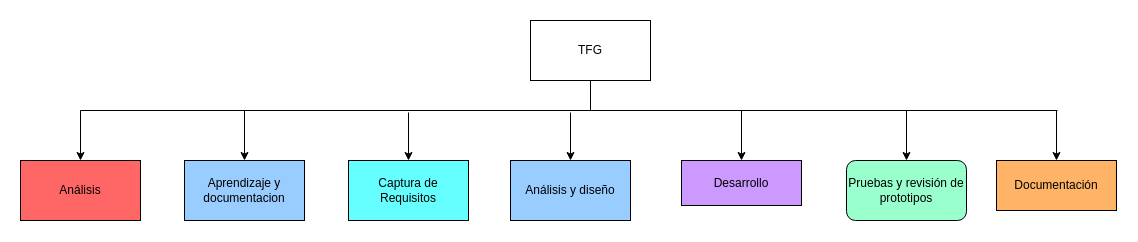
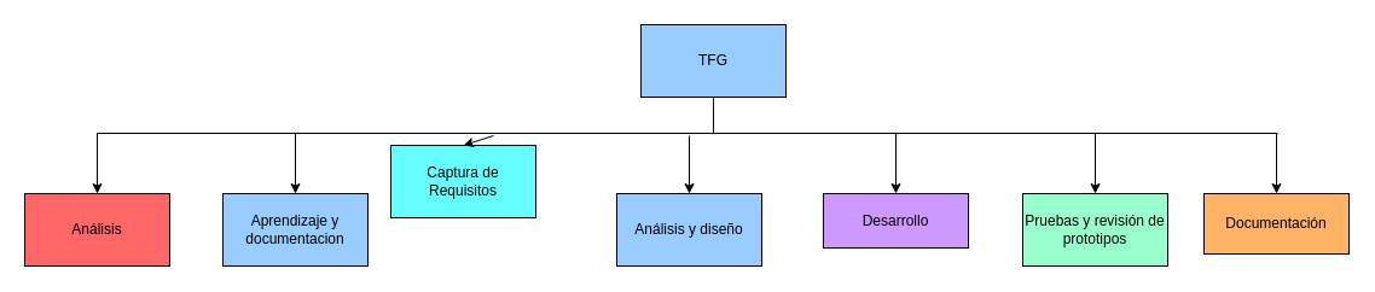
  <mxCell id="0" />
  <mxCell id="1" parent="0" />
  <mxCell id="2" value="Análisis" style="rounded=0;whiteSpace=wrap;html=1;fillColor=#FF6666;" parent="1" vertex="1"><mxGeometry x="20" y="160" width="120" height="60" as="geometry" /></mxCell>
  <mxCell id="3" value="Desarrollo" style="rounded=0;whiteSpace=wrap;html=1;fillColor=#CC99FF;" parent="1" vertex="1"><mxGeometry x="681" y="160" width="120" height="45" as="geometry" /></mxCell>
  <mxCell id="4" value="Aprendizaje y documentacion" style="rounded=0;whiteSpace=wrap;html=1;fillColor=#99ccff;" parent="1" vertex="1"><mxGeometry x="184" y="160" width="120" height="60" as="geometry" /></mxCell>
- <mxCell id="5" value="Pruebas y revisión de prototipos" style="whiteSpace=wrap;html=1;fillColor=#99FFCC;rounded=1;" parent="1" vertex="1"><mxGeometry x="846" y="160" width="120" height="60" as="geometry" /></mxCell>
+ <mxCell id="5" value="Pruebas y revisión de prototipos" style="rounded=0;whiteSpace=wrap;html=1;fillColor=#99FFCC;" parent="1" vertex="1"><mxGeometry x="846" y="160" width="120" height="60" as="geometry" /></mxCell>
  <mxCell id="6" value="" style="endArrow=none;html=1;exitX=0.5;exitY=1;exitDx=0;exitDy=0;" parent="1" edge="1"><mxGeometry width="50" height="50" relative="1" as="geometry"><mxPoint x="590" y="80" as="sourcePoint" /><mxPoint x="590" y="110" as="targetPoint" /></mxGeometry></mxCell>
  <mxCell id="7" value="" style="endArrow=none;html=1;" parent="1" edge="1"><mxGeometry width="50" height="50" relative="1" as="geometry"><mxPoint x="80" y="110" as="sourcePoint" /><mxPoint x="1057" y="110" as="targetPoint" /></mxGeometry></mxCell>
  <mxCell id="8" value="" style="endArrow=classic;html=1;entryX=0.5;entryY=0;entryDx=0;entryDy=0;" parent="1" target="4" edge="1"><mxGeometry width="50" height="50" relative="1" as="geometry"><mxPoint x="244" y="110" as="sourcePoint" /><mxPoint x="904" y="270" as="targetPoint" /></mxGeometry></mxCell>
  <mxCell id="9" value="" style="endArrow=classic;html=1;entryX=0.5;entryY=0;entryDx=0;entryDy=0;" parent="1" target="2" edge="1"><mxGeometry width="50" height="50" relative="1" as="geometry"><mxPoint x="80" y="110" as="sourcePoint" /><mxPoint x="390" y="270" as="targetPoint" /></mxGeometry></mxCell>
  <mxCell id="10" value="" style="endArrow=classic;html=1;entryX=0.5;entryY=0;entryDx=0;entryDy=0;" parent="1" target="3" edge="1"><mxGeometry width="50" height="50" relative="1" as="geometry"><mxPoint x="741" y="110" as="sourcePoint" /><mxPoint x="-139" y="270" as="targetPoint" /></mxGeometry></mxCell>
  <mxCell id="11" value="" style="endArrow=classic;html=1;" parent="1" target="5" edge="1"><mxGeometry width="50" height="50" relative="1" as="geometry"><mxPoint x="906" y="110" as="sourcePoint" /><mxPoint x="56" y="270" as="targetPoint" /></mxGeometry></mxCell>
  <mxCell id="12" value="Análisis y diseño" style="rounded=0;whiteSpace=wrap;html=1;fillColor=#99CCFF;" parent="1" vertex="1"><mxGeometry x="510" y="160" width="120" height="60" as="geometry" /></mxCell>
  <mxCell id="13" value="Documentación" style="rounded=0;whiteSpace=wrap;html=1;fillColor=#FFB366;" parent="1" vertex="1"><mxGeometry x="996" y="160" width="120" height="50" as="geometry" /></mxCell>
  <mxCell id="14" value="" style="endArrow=classic;html=1;entryX=0.5;entryY=0;entryDx=0;entryDy=0;" parent="1" target="13" edge="1"><mxGeometry width="50" height="50" relative="1" as="geometry"><mxPoint x="1056" y="110" as="sourcePoint" /><mxPoint x="796" y="170" as="targetPoint" /></mxGeometry></mxCell>
  <mxCell id="15" value="" style="endArrow=classic;html=1;entryX=0.5;entryY=0;entryDx=0;entryDy=0;" parent="1" target="12" edge="1"><mxGeometry width="50" height="50" relative="1" as="geometry"><mxPoint x="570" y="112" as="sourcePoint" /><mxPoint x="595" y="101" as="targetPoint" /></mxGeometry></mxCell>
- <mxCell id="16" value="Captura de Requisitos" style="rounded=0;whiteSpace=wrap;html=1;fillColor=#66FFFF;" parent="1" vertex="1"><mxGeometry x="348" y="160" width="120" height="60" as="geometry" /></mxCell>
+ <mxCell id="16" value="Captura de Requisitos" style="rounded=0;whiteSpace=wrap;html=1;fillColor=#66FFFF;" parent="1" vertex="1"><mxGeometry x="323" y="120" width="120" height="60" as="geometry" /></mxCell>
  <mxCell id="17" value="" style="endArrow=classic;html=1;entryX=0.5;entryY=0;entryDx=0;entryDy=0;" parent="1" target="16" edge="1"><mxGeometry width="50" height="50" relative="1" as="geometry"><mxPoint x="408" y="112" as="sourcePoint" /><mxPoint x="433" y="101" as="targetPoint" /></mxGeometry></mxCell>
- <mxCell id="18" value="TFG" style="rounded=0;whiteSpace=wrap;html=1;" parent="1" vertex="1"><mxGeometry x="530" y="20" width="120" height="60" as="geometry" /></mxCell>
+ <mxCell id="18" value="TFG" style="rounded=0;whiteSpace=wrap;html=1;fillColor=#99ccff;" parent="1" vertex="1"><mxGeometry x="530" y="20" width="120" height="60" as="geometry" /></mxCell>
